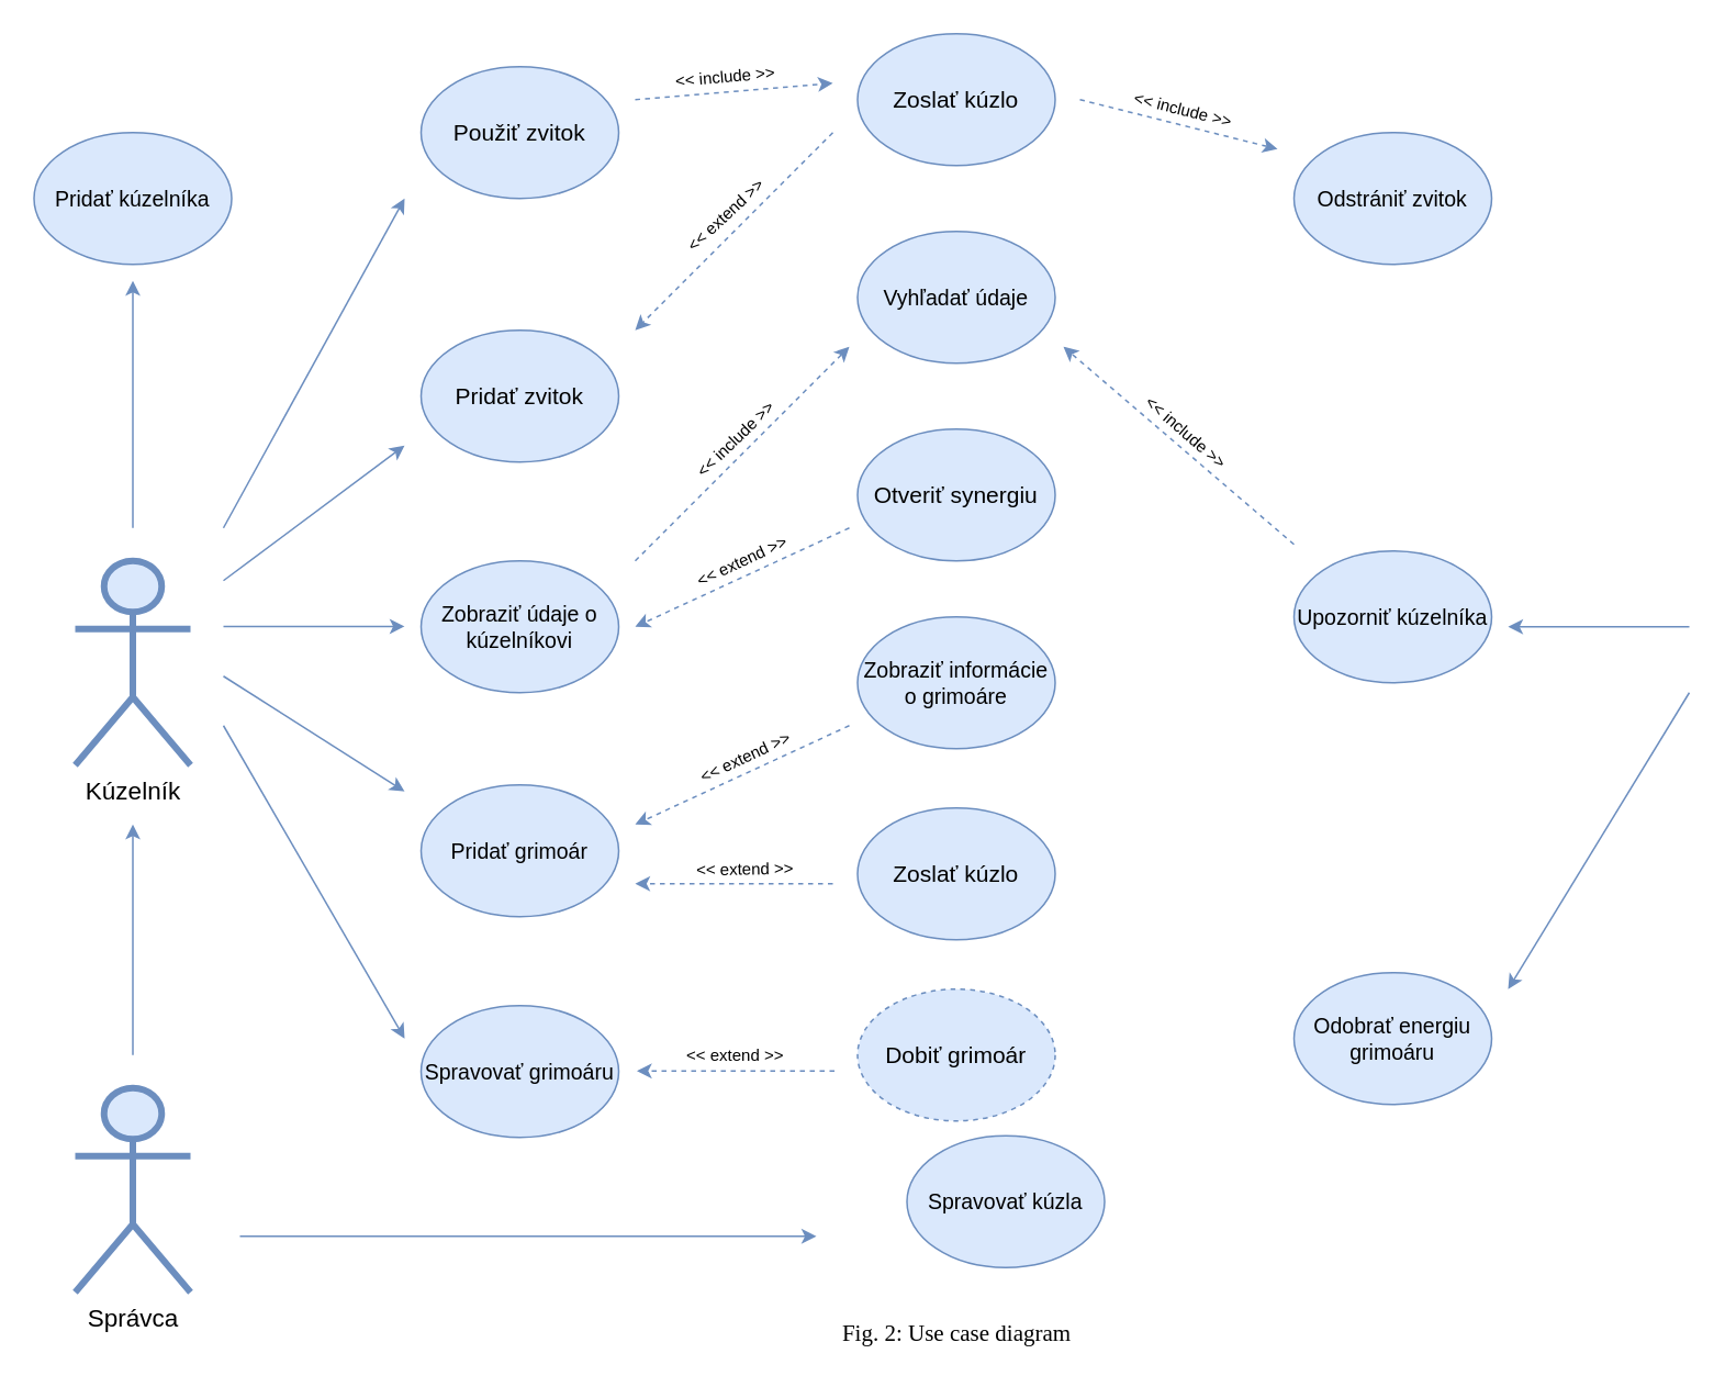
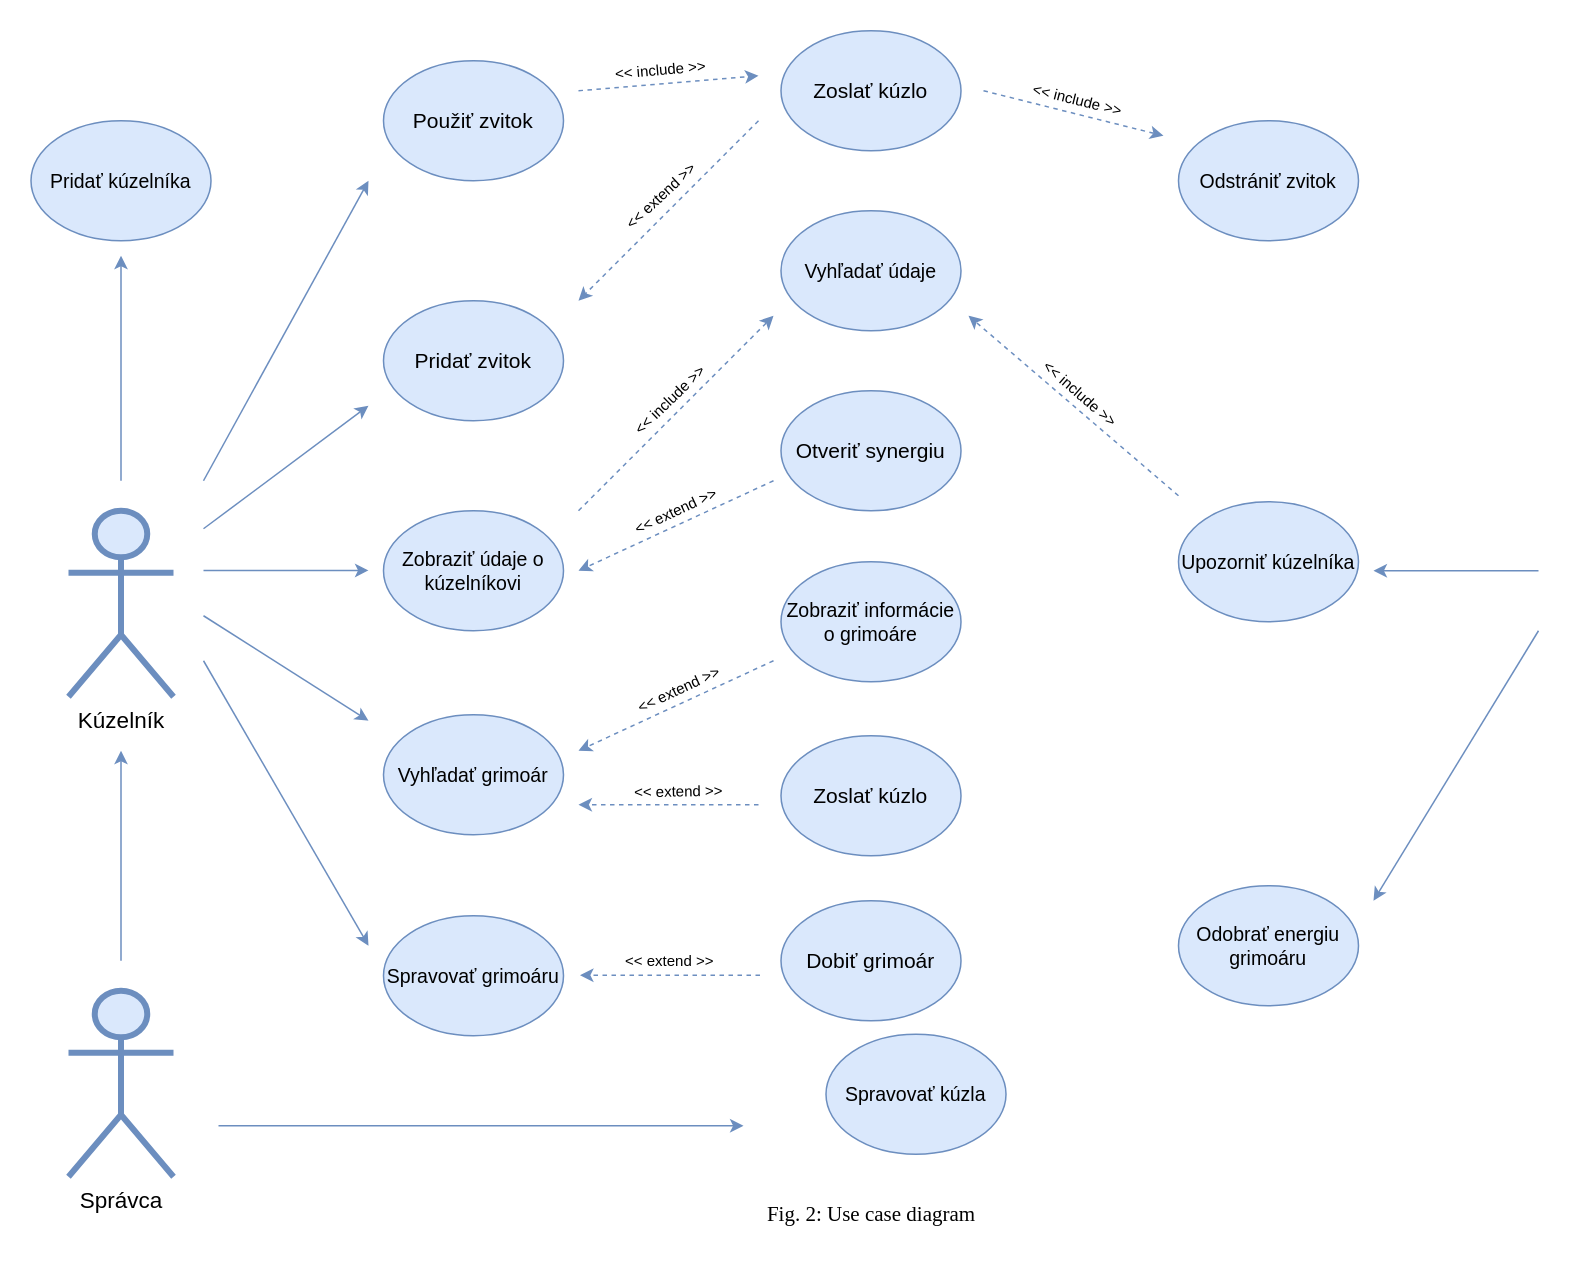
  <mxCell id="0" />
  <mxCell id="1" parent="0" />
  <mxCell id="2" value="&lt;font style=&quot;font-size: 13px&quot;&gt;Zobraziť informácie o grimoáre&lt;/font&gt;" style="ellipse;whiteSpace=wrap;html=1;fillColor=#dae8fc;strokeColor=#6c8ebf;" vertex="1" parent="1"><mxGeometry x="520" y="374" width="120" height="80" as="geometry" /></mxCell>
  <mxCell id="3" value="&lt;font style=&quot;font-size: 13px&quot;&gt;Spravovať kúzla&lt;/font&gt;" style="ellipse;whiteSpace=wrap;html=1;fillColor=#dae8fc;strokeColor=#6c8ebf;" vertex="1" parent="1"><mxGeometry x="550" y="689" width="120" height="80" as="geometry" /></mxCell>
  <mxCell id="4" value="&lt;font style=&quot;font-size: 14px&quot;&gt;Zoslať kúzlo&lt;/font&gt;" style="ellipse;whiteSpace=wrap;html=1;fillColor=#dae8fc;strokeColor=#6c8ebf;" vertex="1" parent="1"><mxGeometry x="520" y="490" width="120" height="80" as="geometry" /></mxCell>
- <mxCell id="5" value="&lt;font style=&quot;font-size: 14px&quot;&gt;Dobiť grimoár&lt;/font&gt;" style="ellipse;whiteSpace=wrap;html=1;fillColor=#dae8fc;strokeColor=#6c8ebf;dashed=1;" vertex="1" parent="1"><mxGeometry x="520" y="600" width="120" height="80" as="geometry" /></mxCell>
+ <mxCell id="5" value="&lt;font style=&quot;font-size: 14px&quot;&gt;Dobiť grimoár&lt;/font&gt;" style="ellipse;whiteSpace=wrap;html=1;fillColor=#dae8fc;strokeColor=#6c8ebf;" vertex="1" parent="1"><mxGeometry x="520" y="600" width="120" height="80" as="geometry" /></mxCell>
  <mxCell id="6" value="&lt;font style=&quot;font-size: 14px&quot;&gt;Otveriť synergiu&lt;/font&gt;" style="ellipse;whiteSpace=wrap;html=1;fillColor=#dae8fc;strokeColor=#6c8ebf;" vertex="1" parent="1"><mxGeometry x="520" y="260" width="120" height="80" as="geometry" /></mxCell>
  <mxCell id="7" value="&lt;font style=&quot;font-size: 14px&quot;&gt;Zoslať kúzlo&lt;/font&gt;" style="ellipse;whiteSpace=wrap;html=1;fillColor=#dae8fc;strokeColor=#6c8ebf;" vertex="1" parent="1"><mxGeometry x="520" y="20" width="120" height="80" as="geometry" /></mxCell>
  <mxCell id="8" value="&lt;font style=&quot;font-size: 13px&quot;&gt;Vyhľadať údaje&lt;/font&gt;" style="ellipse;whiteSpace=wrap;html=1;fillColor=#dae8fc;strokeColor=#6c8ebf;" vertex="1" parent="1"><mxGeometry x="520" y="140" width="120" height="80" as="geometry" /></mxCell>
  <mxCell id="9" value="&lt;font style=&quot;font-size: 13px&quot;&gt;Spravovať grimoáru&lt;/font&gt;" style="ellipse;whiteSpace=wrap;html=1;fillColor=#dae8fc;strokeColor=#6c8ebf;" vertex="1" parent="1"><mxGeometry x="255" y="610" width="120" height="80" as="geometry" /></mxCell>
- <mxCell id="10" value="&lt;font style=&quot;font-size: 13px&quot;&gt;Pridať grimoár&lt;/font&gt;" style="ellipse;whiteSpace=wrap;html=1;fillColor=#dae8fc;strokeColor=#6c8ebf;" vertex="1" parent="1"><mxGeometry x="255" y="476" width="120" height="80" as="geometry" /></mxCell>
+ <mxCell id="10" value="&lt;font style=&quot;font-size: 13px&quot;&gt;Vyhľadať grimoár&lt;/font&gt;" style="ellipse;whiteSpace=wrap;html=1;fillColor=#dae8fc;strokeColor=#6c8ebf;" vertex="1" parent="1"><mxGeometry x="255" y="476" width="120" height="80" as="geometry" /></mxCell>
  <mxCell id="11" value="&lt;font style=&quot;font-size: 13px&quot;&gt;Zobraziť údaje o kúzelníkovi&lt;/font&gt;" style="ellipse;whiteSpace=wrap;html=1;fillColor=#dae8fc;strokeColor=#6c8ebf;" vertex="1" parent="1"><mxGeometry x="255" y="340" width="120" height="80" as="geometry" /></mxCell>
  <mxCell id="12" value="&lt;font style=&quot;font-size: 14px&quot;&gt;Pridať zvitok&lt;/font&gt;" style="ellipse;whiteSpace=wrap;html=1;fillColor=#dae8fc;strokeColor=#6c8ebf;" vertex="1" parent="1"><mxGeometry x="255" y="200" width="120" height="80" as="geometry" /></mxCell>
  <mxCell id="13" value="&lt;font style=&quot;font-size: 14px&quot;&gt;Použiť zvitok&lt;/font&gt;" style="ellipse;whiteSpace=wrap;html=1;fillColor=#dae8fc;strokeColor=#6c8ebf;" vertex="1" parent="1"><mxGeometry x="255" y="40" width="120" height="80" as="geometry" /></mxCell>
  <mxCell id="14" value="&lt;font style=&quot;font-size: 15px&quot;&gt;Kúzelník&lt;/font&gt;" style="shape=umlActor;verticalLabelPosition=bottom;verticalAlign=top;html=1;outlineConnect=0;fillColor=#dae8fc;strokeColor=#6c8ebf;strokeWidth=4;" vertex="1" parent="1"><mxGeometry x="45" y="340" width="70" height="124" as="geometry" /></mxCell>
  <mxCell id="15" value="&lt;font style=&quot;font-size: 15px&quot;&gt;Správca&lt;/font&gt;" style="shape=umlActor;verticalLabelPosition=bottom;verticalAlign=top;html=1;outlineConnect=0;fillColor=#dae8fc;strokeColor=#6c8ebf;strokeWidth=4;" vertex="1" parent="1"><mxGeometry x="45" y="660" width="70" height="124" as="geometry" /></mxCell>
  <mxCell id="16" value="" style="endArrow=classic;html=1;fillColor=#dae8fc;strokeColor=#6c8ebf;" edge="1" parent="1"><mxGeometry width="50" height="50" relative="1" as="geometry"><mxPoint x="145" y="750" as="sourcePoint" /><mxPoint x="495" y="750" as="targetPoint" /></mxGeometry></mxCell>
  <mxCell id="17" value="" style="endArrow=classic;html=1;fillColor=#dae8fc;strokeColor=#6c8ebf;" edge="1" parent="1"><mxGeometry width="50" height="50" relative="1" as="geometry"><mxPoint x="80" y="640" as="sourcePoint" /><mxPoint x="80" y="500" as="targetPoint" /></mxGeometry></mxCell>
  <mxCell id="18" value="&lt;font style=&quot;font-size: 13px&quot;&gt;Odstrániť zvitok&lt;/font&gt;" style="ellipse;whiteSpace=wrap;html=1;fillColor=#dae8fc;strokeColor=#6c8ebf;" vertex="1" parent="1"><mxGeometry x="785" y="80" width="120" height="80" as="geometry" /></mxCell>
  <mxCell id="19" value="&lt;font style=&quot;font-size: 13px&quot;&gt;Upozorniť kúzelníka&lt;/font&gt;" style="ellipse;whiteSpace=wrap;html=1;fillColor=#dae8fc;strokeColor=#6c8ebf;" vertex="1" parent="1"><mxGeometry x="785" y="334" width="120" height="80" as="geometry" /></mxCell>
  <mxCell id="20" value="&lt;font style=&quot;font-size: 13px&quot;&gt;Odobrať energiu grimoáru&lt;/font&gt;" style="ellipse;whiteSpace=wrap;html=1;fillColor=#dae8fc;strokeColor=#6c8ebf;" vertex="1" parent="1"><mxGeometry x="785" y="590" width="120" height="80" as="geometry" /></mxCell>
  <mxCell id="21" value="&lt;font style=&quot;font-size: 13px&quot;&gt;Pridať kúzelníka&lt;/font&gt;" style="ellipse;whiteSpace=wrap;html=1;fillColor=#dae8fc;strokeColor=#6c8ebf;" vertex="1" parent="1"><mxGeometry x="20" y="80" width="120" height="80" as="geometry" /></mxCell>
  <mxCell id="22" value="" style="endArrow=classic;html=1;fillColor=#dae8fc;strokeColor=#6c8ebf;" edge="1" parent="1"><mxGeometry width="50" height="50" relative="1" as="geometry"><mxPoint x="80" y="320" as="sourcePoint" /><mxPoint x="80" y="170" as="targetPoint" /></mxGeometry></mxCell>
  <mxCell id="23" value="" style="endArrow=classic;html=1;fillColor=#dae8fc;strokeColor=#6c8ebf;" edge="1" parent="1"><mxGeometry width="50" height="50" relative="1" as="geometry"><mxPoint x="135" y="352" as="sourcePoint" /><mxPoint x="245" y="270" as="targetPoint" /></mxGeometry></mxCell>
  <mxCell id="24" value="" style="endArrow=classic;html=1;fillColor=#dae8fc;strokeColor=#6c8ebf;" edge="1" parent="1"><mxGeometry width="50" height="50" relative="1" as="geometry"><mxPoint x="135" y="379.8" as="sourcePoint" /><mxPoint x="245" y="379.8" as="targetPoint" /></mxGeometry></mxCell>
  <mxCell id="25" value="" style="endArrow=classic;html=1;fillColor=#dae8fc;strokeColor=#6c8ebf;" edge="1" parent="1"><mxGeometry width="50" height="50" relative="1" as="geometry"><mxPoint x="135" y="410" as="sourcePoint" /><mxPoint x="245" y="480" as="targetPoint" /></mxGeometry></mxCell>
  <mxCell id="26" value="" style="endArrow=classic;html=1;fillColor=#dae8fc;strokeColor=#6c8ebf;" edge="1" parent="1"><mxGeometry width="50" height="50" relative="1" as="geometry"><mxPoint x="135" y="440" as="sourcePoint" /><mxPoint x="245" y="630" as="targetPoint" /></mxGeometry></mxCell>
  <mxCell id="27" value="" style="endArrow=classic;html=1;fillColor=#dae8fc;strokeColor=#6c8ebf;" edge="1" parent="1"><mxGeometry width="50" height="50" relative="1" as="geometry"><mxPoint x="135" y="320" as="sourcePoint" /><mxPoint x="245" y="120" as="targetPoint" /></mxGeometry></mxCell>
  <mxCell id="28" value="" style="endArrow=classic;html=1;fillColor=#dae8fc;strokeColor=#6c8ebf;" edge="1" parent="1"><mxGeometry width="50" height="50" relative="1" as="geometry"><mxPoint x="1025" y="380" as="sourcePoint" /><mxPoint x="915" y="380" as="targetPoint" /></mxGeometry></mxCell>
  <mxCell id="29" value="" style="endArrow=classic;html=1;fillColor=#dae8fc;strokeColor=#6c8ebf;" edge="1" parent="1"><mxGeometry width="50" height="50" relative="1" as="geometry"><mxPoint x="1025" y="420" as="sourcePoint" /><mxPoint x="915" y="600" as="targetPoint" /></mxGeometry></mxCell>
  <mxCell id="30" value="" style="endArrow=classic;html=1;fillColor=#dae8fc;strokeColor=#6c8ebf;dashed=1;" edge="1" parent="1"><mxGeometry width="50" height="50" relative="1" as="geometry"><mxPoint x="655" y="60" as="sourcePoint" /><mxPoint x="775" y="90" as="targetPoint" /></mxGeometry></mxCell>
  <mxCell id="31" value="" style="endArrow=classic;html=1;fillColor=#dae8fc;strokeColor=#6c8ebf;dashed=1;" edge="1" parent="1"><mxGeometry width="50" height="50" relative="1" as="geometry"><mxPoint x="505" y="80" as="sourcePoint" /><mxPoint x="385" y="200" as="targetPoint" /></mxGeometry></mxCell>
  <mxCell id="32" value="" style="endArrow=classic;html=1;fillColor=#dae8fc;strokeColor=#6c8ebf;dashed=1;" edge="1" parent="1"><mxGeometry width="50" height="50" relative="1" as="geometry"><mxPoint x="385" y="340" as="sourcePoint" /><mxPoint x="515" y="210" as="targetPoint" /></mxGeometry></mxCell>
  <mxCell id="33" value="" style="endArrow=classic;html=1;fillColor=#dae8fc;strokeColor=#6c8ebf;dashed=1;" edge="1" parent="1"><mxGeometry width="50" height="50" relative="1" as="geometry"><mxPoint x="515" y="320" as="sourcePoint" /><mxPoint x="385" y="380" as="targetPoint" /></mxGeometry></mxCell>
  <mxCell id="34" value="" style="endArrow=classic;html=1;fillColor=#dae8fc;strokeColor=#6c8ebf;dashed=1;" edge="1" parent="1"><mxGeometry width="50" height="50" relative="1" as="geometry"><mxPoint x="385" y="60" as="sourcePoint" /><mxPoint x="505" y="50" as="targetPoint" /></mxGeometry></mxCell>
  <mxCell id="35" value="&lt;font style=&quot;font-size: 10px&quot;&gt;&amp;lt;&amp;lt; include &amp;gt;&amp;gt;&lt;/font&gt;" style="text;html=1;strokeColor=none;fillColor=none;align=center;verticalAlign=middle;whiteSpace=wrap;rounded=0;rotation=355;" vertex="1" parent="1"><mxGeometry x="395" y="36" width="90" height="20" as="geometry" /></mxCell>
  <mxCell id="36" value="&lt;font style=&quot;font-size: 10px&quot;&gt;&amp;lt;&amp;lt; extend &amp;gt;&amp;gt;&lt;/font&gt;" style="text;html=1;strokeColor=none;fillColor=none;align=center;verticalAlign=middle;whiteSpace=wrap;rounded=0;rotation=317;" vertex="1" parent="1"><mxGeometry x="395" y="120" width="90" height="20" as="geometry" /></mxCell>
  <mxCell id="37" value="&lt;font style=&quot;font-size: 10px&quot;&gt;&amp;lt;&amp;lt; include &amp;gt;&amp;gt;&lt;/font&gt;" style="text;html=1;strokeColor=none;fillColor=none;align=center;verticalAlign=middle;whiteSpace=wrap;rounded=0;rotation=316;" vertex="1" parent="1"><mxGeometry x="401" y="256" width="90" height="20" as="geometry" /></mxCell>
  <mxCell id="38" value="&lt;font style=&quot;font-size: 10px&quot;&gt;&amp;lt;&amp;lt; extend &amp;gt;&amp;gt;&lt;/font&gt;" style="text;html=1;strokeColor=none;fillColor=none;align=center;verticalAlign=middle;whiteSpace=wrap;rounded=0;rotation=335;" vertex="1" parent="1"><mxGeometry x="405" y="330" width="90" height="20" as="geometry" /></mxCell>
  <mxCell id="39" value="" style="endArrow=classic;html=1;fillColor=#dae8fc;strokeColor=#6c8ebf;dashed=1;" edge="1" parent="1"><mxGeometry width="50" height="50" relative="1" as="geometry"><mxPoint x="515" y="440" as="sourcePoint" /><mxPoint x="385" y="500" as="targetPoint" /></mxGeometry></mxCell>
  <mxCell id="40" value="" style="endArrow=classic;html=1;fillColor=#dae8fc;strokeColor=#6c8ebf;dashed=1;" edge="1" parent="1"><mxGeometry width="50" height="50" relative="1" as="geometry"><mxPoint x="505" y="536" as="sourcePoint" /><mxPoint x="385" y="536" as="targetPoint" /></mxGeometry></mxCell>
  <mxCell id="41" value="" style="endArrow=classic;html=1;fillColor=#dae8fc;strokeColor=#6c8ebf;dashed=1;" edge="1" parent="1"><mxGeometry width="50" height="50" relative="1" as="geometry"><mxPoint x="506" y="649.66" as="sourcePoint" /><mxPoint x="386" y="649.66" as="targetPoint" /></mxGeometry></mxCell>
  <mxCell id="42" value="&lt;font style=&quot;font-size: 10px&quot;&gt;&amp;lt;&amp;lt; extend &amp;gt;&amp;gt;&lt;/font&gt;" style="text;html=1;strokeColor=none;fillColor=none;align=center;verticalAlign=middle;whiteSpace=wrap;rounded=0;rotation=335;" vertex="1" parent="1"><mxGeometry x="407" y="449" width="90" height="20" as="geometry" /></mxCell>
  <mxCell id="43" value="&lt;font style=&quot;font-size: 10px&quot;&gt;&amp;lt;&amp;lt; extend &amp;gt;&amp;gt;&lt;/font&gt;" style="text;html=1;strokeColor=none;fillColor=none;align=center;verticalAlign=middle;whiteSpace=wrap;rounded=0;rotation=359;" vertex="1" parent="1"><mxGeometry x="407" y="517" width="90" height="20" as="geometry" /></mxCell>
  <mxCell id="44" value="&lt;font style=&quot;font-size: 10px&quot;&gt;&amp;lt;&amp;lt; extend &amp;gt;&amp;gt;&lt;/font&gt;" style="text;html=1;strokeColor=none;fillColor=none;align=center;verticalAlign=middle;whiteSpace=wrap;rounded=0;rotation=0;" vertex="1" parent="1"><mxGeometry x="401" y="629.66" width="90" height="20" as="geometry" /></mxCell>
  <mxCell id="45" value="" style="endArrow=classic;html=1;fillColor=#dae8fc;strokeColor=#6c8ebf;dashed=1;" edge="1" parent="1"><mxGeometry width="50" height="50" relative="1" as="geometry"><mxPoint x="785" y="330" as="sourcePoint" /><mxPoint x="645" y="210" as="targetPoint" /></mxGeometry></mxCell>
  <mxCell id="46" value="&lt;font style=&quot;font-size: 10px&quot;&gt;&amp;lt;&amp;lt; include &amp;gt;&amp;gt;&lt;/font&gt;" style="text;html=1;strokeColor=none;fillColor=none;align=center;verticalAlign=middle;whiteSpace=wrap;rounded=0;rotation=41;" vertex="1" parent="1"><mxGeometry x="675" y="252" width="90" height="20" as="geometry" /></mxCell>
  <mxCell id="47" value="&lt;font style=&quot;font-size: 10px&quot;&gt;&amp;lt;&amp;lt; include &amp;gt;&amp;gt;&lt;/font&gt;" style="text;html=1;strokeColor=none;fillColor=none;align=center;verticalAlign=middle;whiteSpace=wrap;rounded=0;rotation=14;" vertex="1" parent="1"><mxGeometry x="673" y="56" width="90" height="20" as="geometry" /></mxCell>
  <mxCell id="48" value="&lt;font style=&quot;font-size: 14px&quot; face=&quot;Times New Roman&quot;&gt;Fig. 2: Use case diagram&lt;/font&gt;" style="text;html=1;align=center;verticalAlign=middle;resizable=0;points=[];autosize=1;fontSize=13;fontColor=#000000;" vertex="1" parent="1"><mxGeometry x="505" y="800" width="150" height="20" as="geometry" /></mxCell>
